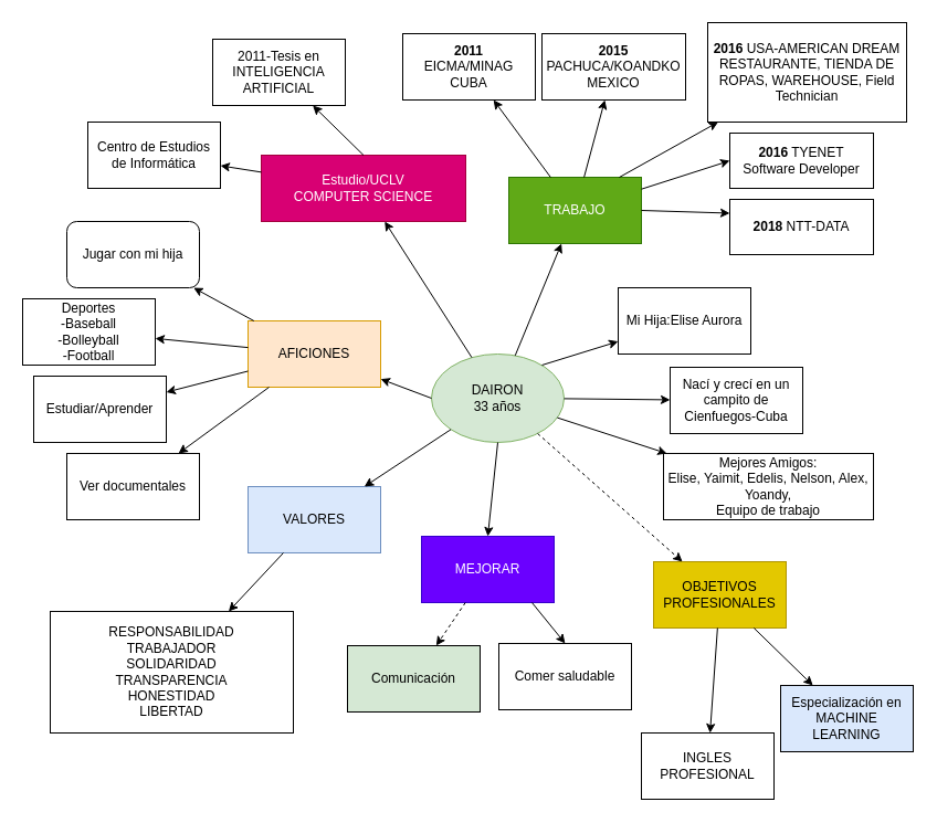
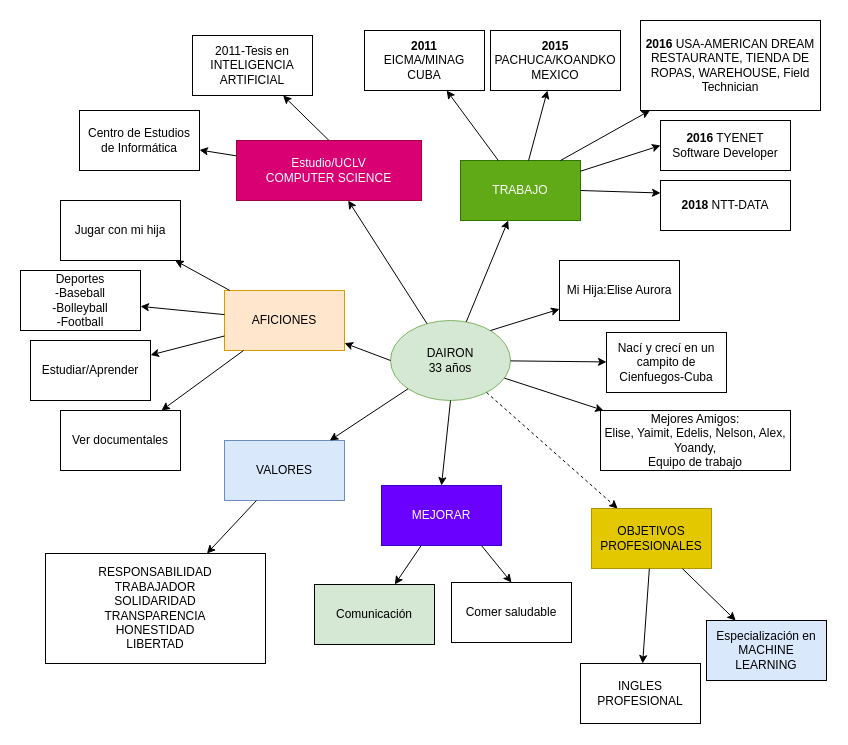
  <mxCell id="0" />
  <mxCell id="1" parent="0" />
  <mxCell id="2" value="DAIRON&lt;br&gt;33 años" style="ellipse;whiteSpace=wrap;html=1;fillColor=#d5e8d4;strokeColor=#82b366;" vertex="1" parent="1"><mxGeometry x="390" y="320" width="120" height="80" as="geometry" /></mxCell>
  <mxCell id="3" value="Mi Hija:Elise Aurora" style="rounded=0;whiteSpace=wrap;html=1;" vertex="1" parent="1"><mxGeometry x="559" y="260" width="120" height="60" as="geometry" /></mxCell>
  <mxCell id="4" value="" style="endArrow=classic;html=1;rounded=0;" edge="1" parent="1" target="3"><mxGeometry width="50" height="50" relative="1" as="geometry"><mxPoint x="490" y="330" as="sourcePoint" /><mxPoint x="450" y="330" as="targetPoint" /></mxGeometry></mxCell>
  <mxCell id="5" value="Nací y crecí en un campito de Cienfuegos-Cuba" style="rounded=0;whiteSpace=wrap;html=1;" vertex="1" parent="1"><mxGeometry x="606" y="332" width="120" height="60" as="geometry" /></mxCell>
  <mxCell id="6" value="" style="endArrow=classic;html=1;rounded=0;" edge="1" parent="1" source="2" target="5"><mxGeometry width="50" height="50" relative="1" as="geometry"><mxPoint x="520" y="440" as="sourcePoint" /><mxPoint x="570" y="390" as="targetPoint" /></mxGeometry></mxCell>
  <mxCell id="7" value="AFICIONES" style="rounded=0;whiteSpace=wrap;html=1;fillColor=#ffe6cc;strokeColor=#d79b00;" vertex="1" parent="1"><mxGeometry x="224" y="290" width="120" height="60" as="geometry" /></mxCell>
  <mxCell id="8" value="" style="endArrow=classic;html=1;rounded=0;exitX=0;exitY=0.5;exitDx=0;exitDy=0;" edge="1" parent="1" source="2" target="7"><mxGeometry width="50" height="50" relative="1" as="geometry"><mxPoint x="400" y="380" as="sourcePoint" /><mxPoint x="450" y="330" as="targetPoint" /></mxGeometry></mxCell>
  <mxCell id="9" value="Deportes&lt;br&gt;-Baseball&lt;br&gt;-Bolleyball&lt;br&gt;-Football" style="rounded=0;whiteSpace=wrap;html=1;" vertex="1" parent="1"><mxGeometry x="20" y="270" width="120" height="60" as="geometry" /></mxCell>
  <mxCell id="10" value="Estudiar/Aprender" style="rounded=0;whiteSpace=wrap;html=1;" vertex="1" parent="1"><mxGeometry x="30" y="340" width="120" height="60" as="geometry" /></mxCell>
- <mxCell id="11" value="Jugar con mi hija" style="whiteSpace=wrap;html=1;rounded=1;" vertex="1" parent="1"><mxGeometry x="60" y="200" width="120" height="60" as="geometry" /></mxCell>
+ <mxCell id="11" value="Jugar con mi hija" style="rounded=0;whiteSpace=wrap;html=1;" vertex="1" parent="1"><mxGeometry x="60" y="200" width="120" height="60" as="geometry" /></mxCell>
  <mxCell id="12" value="Estudio/UCLV&lt;br&gt;COMPUTER SCIENCE" style="rounded=0;whiteSpace=wrap;html=1;fillColor=#d80073;fontColor=#ffffff;strokeColor=#A50040;" vertex="1" parent="1"><mxGeometry x="236" y="140" width="185" height="60" as="geometry" /></mxCell>
  <mxCell id="13" value="&lt;b&gt;2015&lt;/b&gt;&lt;br&gt;PACHUCA/KOANDKO&lt;br&gt;MEXICO" style="rounded=0;whiteSpace=wrap;html=1;" vertex="1" parent="1"><mxGeometry x="490" y="30" width="130" height="60" as="geometry" /></mxCell>
  <mxCell id="14" value="MEJORAR" style="rounded=0;whiteSpace=wrap;html=1;fillColor=#6a00ff;fontColor=#ffffff;strokeColor=#3700CC;" vertex="1" parent="1"><mxGeometry x="381" y="485" width="120" height="60" as="geometry" /></mxCell>
  <mxCell id="15" value="Ver documentales" style="rounded=0;whiteSpace=wrap;html=1;" vertex="1" parent="1"><mxGeometry x="60" y="410" width="120" height="60" as="geometry" /></mxCell>
  <mxCell id="16" value="" style="endArrow=classic;html=1;rounded=0;entryX=0.5;entryY=0;entryDx=0;entryDy=0;exitX=0.5;exitY=1;exitDx=0;exitDy=0;" edge="1" parent="1" source="2" target="14"><mxGeometry width="50" height="50" relative="1" as="geometry"><mxPoint x="400" y="350" as="sourcePoint" /><mxPoint x="450" y="300" as="targetPoint" /></mxGeometry></mxCell>
  <mxCell id="17" value="" style="endArrow=classic;html=1;rounded=0;" edge="1" parent="1" source="7" target="11"><mxGeometry width="50" height="50" relative="1" as="geometry"><mxPoint x="220" y="340" as="sourcePoint" /><mxPoint x="270" y="300" as="targetPoint" /></mxGeometry></mxCell>
  <mxCell id="18" value="" style="endArrow=classic;html=1;rounded=0;" edge="1" parent="1" source="7" target="9"><mxGeometry width="50" height="50" relative="1" as="geometry"><mxPoint x="230" y="350" as="sourcePoint" /><mxPoint x="142.727" y="270" as="targetPoint" /></mxGeometry></mxCell>
  <mxCell id="19" value="Comunicación" style="rounded=0;whiteSpace=wrap;html=1;fillColor=#d5e8d4;" vertex="1" parent="1"><mxGeometry x="314" y="584" width="120" height="60" as="geometry" /></mxCell>
  <mxCell id="20" value="Comer saludable" style="rounded=0;whiteSpace=wrap;html=1;" vertex="1" parent="1"><mxGeometry x="451" y="582" width="120" height="60" as="geometry" /></mxCell>
  <mxCell id="21" value="2011-Tesis en&lt;br&gt;INTELIGENCIA ARTIFICIAL" style="rounded=0;whiteSpace=wrap;html=1;" vertex="1" parent="1"><mxGeometry x="192" y="35" width="120" height="60" as="geometry" /></mxCell>
  <mxCell id="22" value="Centro de Estudios de Informática" style="rounded=0;whiteSpace=wrap;html=1;" vertex="1" parent="1"><mxGeometry x="79" y="110" width="120" height="60" as="geometry" /></mxCell>
  <mxCell id="23" value="&lt;b&gt;2011&lt;/b&gt;&lt;br&gt;EICMA/MINAG&lt;br&gt;CUBA" style="rounded=0;whiteSpace=wrap;html=1;" vertex="1" parent="1"><mxGeometry x="364" y="30" width="120" height="60" as="geometry" /></mxCell>
  <mxCell id="24" value="&lt;b&gt;2016&lt;/b&gt; USA-AMERICAN DREAM&lt;br&gt;RESTAURANTE, TIENDA DE ROPAS, WAREHOUSE, Field Technician" style="rounded=0;whiteSpace=wrap;html=1;" vertex="1" parent="1"><mxGeometry x="640" y="20" width="180" height="90" as="geometry" /></mxCell>
  <mxCell id="25" value="Mejores Amigos:&lt;br&gt;Elise, Yaimit, Edelis, Nelson, Alex, Yoandy,&lt;br&gt;Equipo de trabajo" style="rounded=0;whiteSpace=wrap;html=1;" vertex="1" parent="1"><mxGeometry x="600" y="410" width="190" height="60" as="geometry" /></mxCell>
  <mxCell id="26" value="" style="endArrow=classic;html=1;rounded=0;" edge="1" parent="1" source="2" target="25"><mxGeometry width="50" height="50" relative="1" as="geometry"><mxPoint x="500" y="450" as="sourcePoint" /><mxPoint x="550" y="400" as="targetPoint" /></mxGeometry></mxCell>
  <mxCell id="27" value="OBJETIVOS&lt;br&gt;PROFESIONALES" style="rounded=0;whiteSpace=wrap;html=1;fillColor=#e3c800;fontColor=#000000;strokeColor=#B09500;" vertex="1" parent="1"><mxGeometry x="591" y="508" width="120" height="60" as="geometry" /></mxCell>
  <mxCell id="28" value="INGLES PROFESIONAL" style="rounded=0;whiteSpace=wrap;html=1;" vertex="1" parent="1"><mxGeometry x="580" y="663" width="120" height="60" as="geometry" /></mxCell>
  <mxCell id="29" value="Especialización en MACHINE LEARNING" style="rounded=0;whiteSpace=wrap;html=1;fillColor=#dae8fc;" vertex="1" parent="1"><mxGeometry x="706" y="620" width="120" height="60" as="geometry" /></mxCell>
  <mxCell id="30" value="" style="endArrow=classic;html=1;rounded=0;" edge="1" parent="1" source="7" target="10"><mxGeometry width="50" height="50" relative="1" as="geometry"><mxPoint x="200" y="490" as="sourcePoint" /><mxPoint x="250" y="440" as="targetPoint" /></mxGeometry></mxCell>
- <mxCell id="31" value="" style="endArrow=classic;html=1;rounded=0;dashed=1;" edge="1" parent="1" source="14" target="19"><mxGeometry width="50" height="50" relative="1" as="geometry"><mxPoint x="340" y="430" as="sourcePoint" /><mxPoint x="390" y="380" as="targetPoint" /></mxGeometry></mxCell>
+ <mxCell id="31" value="" style="endArrow=classic;html=1;rounded=0;" edge="1" parent="1" source="14" target="19"><mxGeometry width="50" height="50" relative="1" as="geometry"><mxPoint x="340" y="430" as="sourcePoint" /><mxPoint x="390" y="380" as="targetPoint" /></mxGeometry></mxCell>
  <mxCell id="32" value="" style="endArrow=classic;html=1;rounded=0;exitX=0.833;exitY=1;exitDx=0;exitDy=0;exitPerimeter=0;entryX=0.5;entryY=0;entryDx=0;entryDy=0;" edge="1" parent="1" source="14" target="20"><mxGeometry width="50" height="50" relative="1" as="geometry"><mxPoint x="340" y="430" as="sourcePoint" /><mxPoint x="504.98" y="600" as="targetPoint" /></mxGeometry></mxCell>
  <mxCell id="33" value="" style="endArrow=classic;html=1;rounded=0;" edge="1" parent="1" source="7" target="15"><mxGeometry width="50" height="50" relative="1" as="geometry"><mxPoint x="350" y="280" as="sourcePoint" /><mxPoint x="400" y="230" as="targetPoint" /></mxGeometry></mxCell>
  <mxCell id="34" value="" style="endArrow=classic;html=1;rounded=0;" edge="1" parent="1" source="2" target="12"><mxGeometry width="50" height="50" relative="1" as="geometry"><mxPoint x="350" y="260" as="sourcePoint" /><mxPoint x="400" y="210" as="targetPoint" /></mxGeometry></mxCell>
  <mxCell id="35" value="VALORES" style="rounded=0;whiteSpace=wrap;html=1;fillColor=#dae8fc;strokeColor=#6c8ebf;" vertex="1" parent="1"><mxGeometry x="224" y="440" width="120" height="60" as="geometry" /></mxCell>
  <mxCell id="36" value="" style="endArrow=classic;html=1;rounded=0;" edge="1" parent="1" source="12" target="22"><mxGeometry width="50" height="50" relative="1" as="geometry"><mxPoint x="350" y="360" as="sourcePoint" /><mxPoint x="400" y="310" as="targetPoint" /></mxGeometry></mxCell>
  <mxCell id="37" value="" style="endArrow=classic;html=1;rounded=0;exitX=0.5;exitY=0;exitDx=0;exitDy=0;" edge="1" parent="1" source="12" target="21"><mxGeometry width="50" height="50" relative="1" as="geometry"><mxPoint x="240" y="110" as="sourcePoint" /><mxPoint x="290" y="60" as="targetPoint" /></mxGeometry></mxCell>
  <mxCell id="38" value="" style="endArrow=classic;html=1;rounded=0;" edge="1" parent="1" source="27" target="29"><mxGeometry width="50" height="50" relative="1" as="geometry"><mxPoint x="350" y="560" as="sourcePoint" /><mxPoint x="400" y="510" as="targetPoint" /></mxGeometry></mxCell>
  <mxCell id="39" value="" style="endArrow=classic;html=1;rounded=0;" edge="1" parent="1" source="27" target="28"><mxGeometry width="50" height="50" relative="1" as="geometry"><mxPoint x="350" y="550" as="sourcePoint" /><mxPoint x="400" y="500" as="targetPoint" /></mxGeometry></mxCell>
  <mxCell id="40" value="" style="endArrow=classic;html=1;rounded=0;dashed=1;" edge="1" parent="1" source="2" target="27"><mxGeometry width="50" height="50" relative="1" as="geometry"><mxPoint x="350" y="550" as="sourcePoint" /><mxPoint x="400" y="500" as="targetPoint" /></mxGeometry></mxCell>
  <mxCell id="41" value="&lt;b&gt;2016&lt;/b&gt; TYENET&lt;br&gt;Software Developer" style="rounded=0;whiteSpace=wrap;html=1;" vertex="1" parent="1"><mxGeometry x="660" y="120" width="130" height="50" as="geometry" /></mxCell>
  <mxCell id="42" value="RESPONSABILIDAD&lt;br&gt;TRABAJADOR&lt;br&gt;SOLIDARIDAD&lt;br&gt;TRANSPARENCIA&lt;br&gt;HONESTIDAD&lt;br&gt;LIBERTAD" style="rounded=0;whiteSpace=wrap;html=1;" vertex="1" parent="1"><mxGeometry x="45" y="553" width="220" height="110" as="geometry" /></mxCell>
  <mxCell id="43" value="" style="endArrow=classic;html=1;rounded=0;" edge="1" parent="1" source="35" target="42"><mxGeometry width="50" height="50" relative="1" as="geometry"><mxPoint x="350" y="410" as="sourcePoint" /><mxPoint x="400" y="360" as="targetPoint" /></mxGeometry></mxCell>
  <mxCell id="44" value="" style="endArrow=classic;html=1;rounded=0;" edge="1" parent="1" source="2" target="35"><mxGeometry width="50" height="50" relative="1" as="geometry"><mxPoint x="350" y="410" as="sourcePoint" /><mxPoint x="400" y="360" as="targetPoint" /></mxGeometry></mxCell>
  <mxCell id="45" value="&lt;b&gt;2018&lt;/b&gt; NTT-DATA" style="rounded=0;whiteSpace=wrap;html=1;" vertex="1" parent="1"><mxGeometry x="660" y="180" width="130" height="50" as="geometry" /></mxCell>
  <mxCell id="46" value="TRABAJO" style="rounded=0;whiteSpace=wrap;html=1;fillColor=#60a917;fontColor=#ffffff;strokeColor=#2D7600;" vertex="1" parent="1"><mxGeometry x="460" y="160" width="120" height="60" as="geometry" /></mxCell>
  <mxCell id="47" value="" style="endArrow=classic;html=1;rounded=0;" edge="1" parent="1" source="2" target="46"><mxGeometry width="50" height="50" relative="1" as="geometry"><mxPoint x="460" y="300" as="sourcePoint" /><mxPoint x="510" y="250" as="targetPoint" /></mxGeometry></mxCell>
  <mxCell id="48" value="" style="endArrow=classic;html=1;rounded=0;" edge="1" parent="1" source="46" target="23"><mxGeometry width="50" height="50" relative="1" as="geometry"><mxPoint x="350" y="330" as="sourcePoint" /><mxPoint x="400" y="280" as="targetPoint" /></mxGeometry></mxCell>
  <mxCell id="49" value="" style="endArrow=classic;html=1;rounded=0;" edge="1" parent="1" source="46" target="13"><mxGeometry width="50" height="50" relative="1" as="geometry"><mxPoint x="350" y="330" as="sourcePoint" /><mxPoint x="400" y="280" as="targetPoint" /></mxGeometry></mxCell>
  <mxCell id="50" value="" style="endArrow=classic;html=1;rounded=0;" edge="1" parent="1" target="24"><mxGeometry width="50" height="50" relative="1" as="geometry"><mxPoint x="560" y="160" as="sourcePoint" /><mxPoint x="400" y="280" as="targetPoint" /></mxGeometry></mxCell>
  <mxCell id="51" value="" style="endArrow=classic;html=1;rounded=0;entryX=0;entryY=0.25;entryDx=0;entryDy=0;exitX=1;exitY=0.5;exitDx=0;exitDy=0;" edge="1" parent="1" source="46" target="45"><mxGeometry width="50" height="50" relative="1" as="geometry"><mxPoint x="350" y="410" as="sourcePoint" /><mxPoint x="400" y="360" as="targetPoint" /></mxGeometry></mxCell>
  <mxCell id="52" value="" style="endArrow=classic;html=1;rounded=0;entryX=0;entryY=0.5;entryDx=0;entryDy=0;" edge="1" parent="1" source="46" target="41"><mxGeometry width="50" height="50" relative="1" as="geometry"><mxPoint x="220" y="480" as="sourcePoint" /><mxPoint x="270" y="430" as="targetPoint" /></mxGeometry></mxCell>
